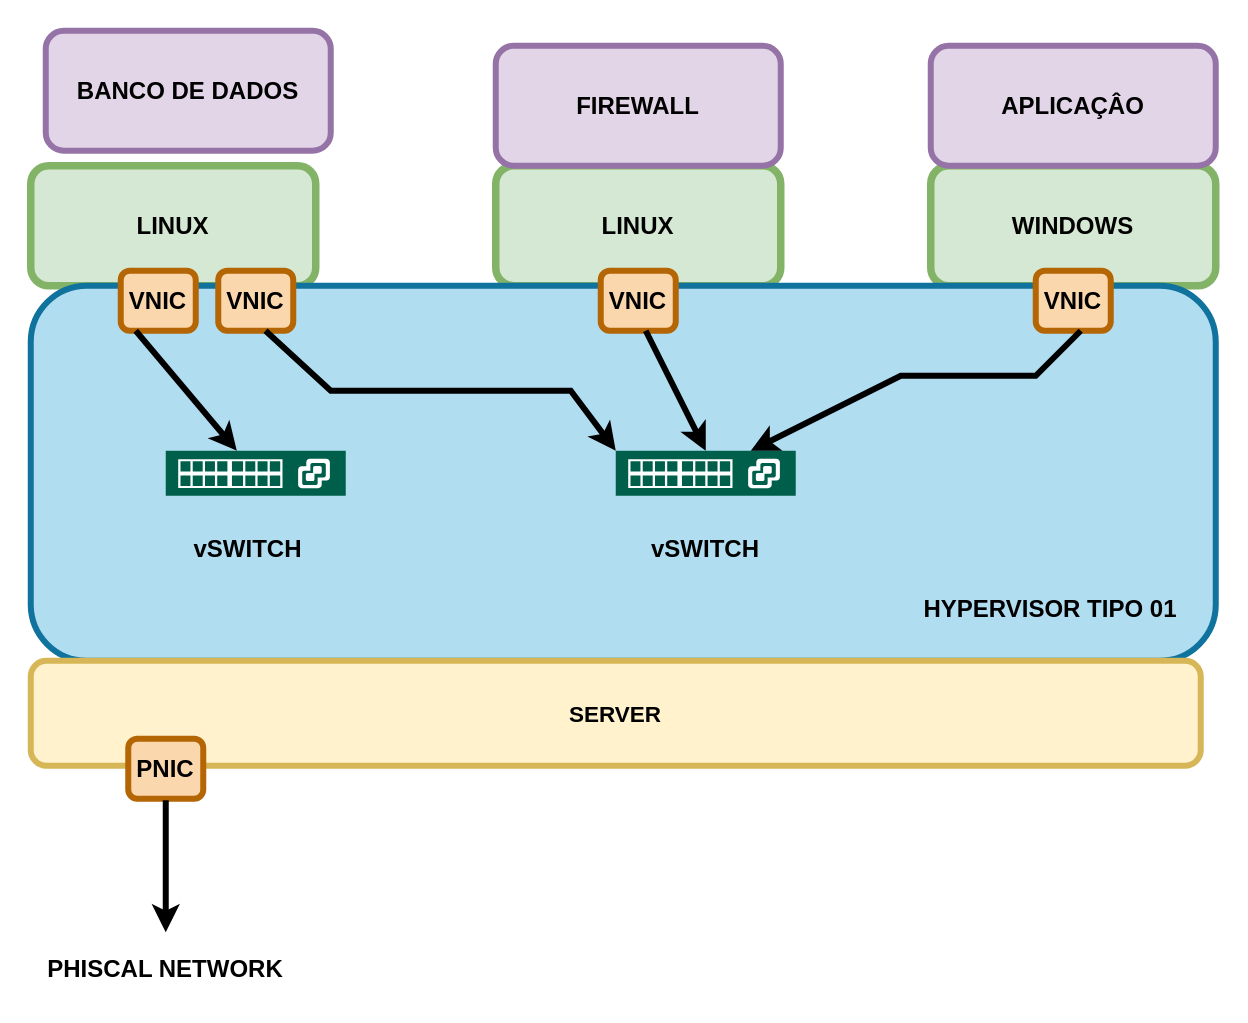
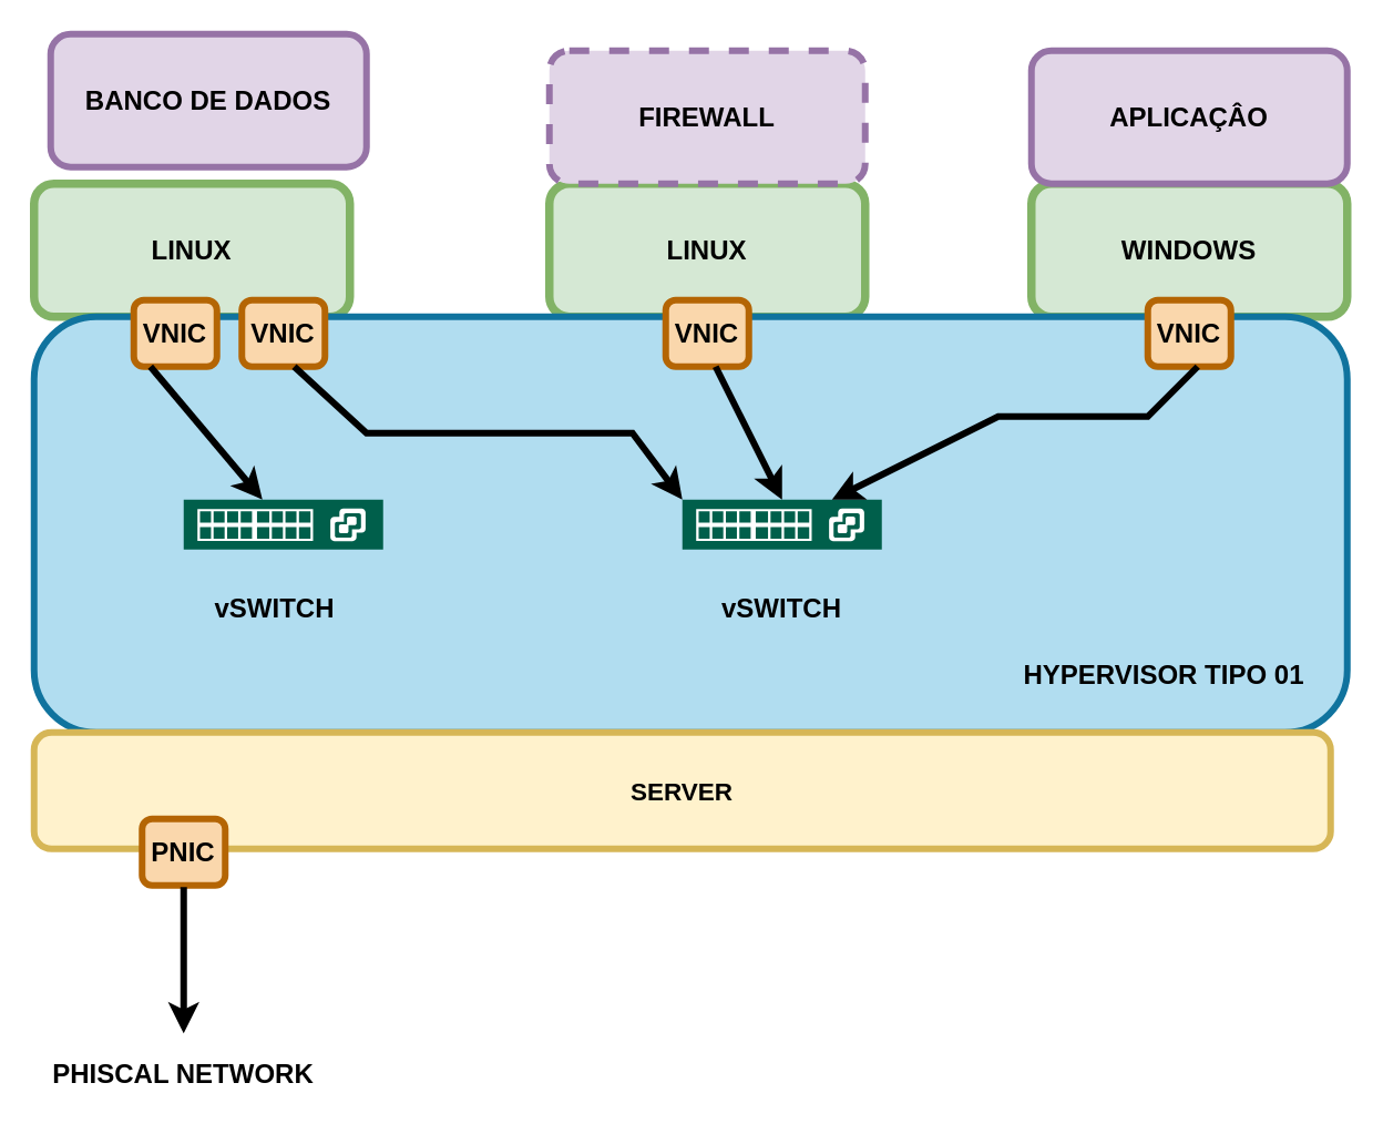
  <mxCell id="0" />
  <mxCell id="1" parent="0" />
  <mxCell id="2" value="BANCO DE DADOS" style="rounded=1;whiteSpace=wrap;html=1;strokeWidth=4;fillColor=#e1d5e7;strokeColor=#9673a6;fontStyle=1;fontSize=16;" vertex="1" parent="1"><mxGeometry x="30" y="20" width="190" height="80" as="geometry" /></mxCell>
  <mxCell id="3" value="LINUX" style="rounded=1;whiteSpace=wrap;html=1;fillColor=#d5e8d4;strokeColor=#82b366;strokeWidth=5;fontSize=16;fontStyle=1" vertex="1" parent="1"><mxGeometry x="20" y="110" width="190" height="80" as="geometry" /></mxCell>
  <mxCell id="4" value="LINUX" style="rounded=1;whiteSpace=wrap;html=1;fillColor=#d5e8d4;strokeColor=#82b366;strokeWidth=5;fontSize=16;fontStyle=1" vertex="1" parent="1"><mxGeometry x="330" y="110" width="190" height="80" as="geometry" /></mxCell>
- <mxCell id="5" value="FIREWALL" style="rounded=1;whiteSpace=wrap;html=1;strokeWidth=4;fillColor=#e1d5e7;strokeColor=#9673a6;fontStyle=1;fontSize=16;" vertex="1" parent="1"><mxGeometry x="330" y="30" width="190" height="80" as="geometry" /></mxCell>
+ <mxCell id="5" value="FIREWALL" style="rounded=1;whiteSpace=wrap;html=1;strokeWidth=4;fillColor=#e1d5e7;strokeColor=#9673a6;fontStyle=1;fontSize=16;dashed=1;" vertex="1" parent="1"><mxGeometry x="330" y="30" width="190" height="80" as="geometry" /></mxCell>
  <mxCell id="6" value="WINDOWS" style="rounded=1;whiteSpace=wrap;html=1;fillColor=#d5e8d4;strokeColor=#82b366;strokeWidth=5;fontSize=16;fontStyle=1" vertex="1" parent="1"><mxGeometry x="620" y="110" width="190" height="80" as="geometry" /></mxCell>
  <mxCell id="7" value="APLICAÇÂO" style="rounded=1;whiteSpace=wrap;html=1;strokeWidth=4;fillColor=#e1d5e7;strokeColor=#9673a6;fontStyle=1;fontSize=16;" vertex="1" parent="1"><mxGeometry x="620" y="30" width="190" height="80" as="geometry" /></mxCell>
  <mxCell id="8" value="" style="rounded=1;whiteSpace=wrap;html=1;strokeWidth=4;fillColor=#b1ddf0;strokeColor=#10739e;" vertex="1" parent="1"><mxGeometry x="20" y="190" width="790" height="250" as="geometry" /></mxCell>
  <mxCell id="9" value="" style="sketch=0;pointerEvents=1;shadow=0;dashed=0;html=1;strokeColor=none;fillColor=#005F4B;labelPosition=center;verticalLabelPosition=bottom;verticalAlign=top;align=center;outlineConnect=0;shape=mxgraph.veeam2.vmware_vswitch;" vertex="1" parent="1"><mxGeometry x="110" y="300" width="120" height="30" as="geometry" /></mxCell>
  <mxCell id="10" value="" style="sketch=0;pointerEvents=1;shadow=0;dashed=0;html=1;strokeColor=none;fillColor=#005F4B;labelPosition=center;verticalLabelPosition=bottom;verticalAlign=top;align=center;outlineConnect=0;shape=mxgraph.veeam2.vmware_vswitch;" vertex="1" parent="1"><mxGeometry x="410" y="300" width="120" height="30" as="geometry" /></mxCell>
  <mxCell id="11" value="VNIC" style="rounded=1;whiteSpace=wrap;html=1;fillColor=#fad7ac;strokeColor=#b46504;strokeWidth=4;fontStyle=1;fontSize=16;" vertex="1" parent="1"><mxGeometry x="80" y="180" width="50" height="40" as="geometry" /></mxCell>
  <mxCell id="12" value="VNIC" style="rounded=1;whiteSpace=wrap;html=1;fillColor=#fad7ac;strokeColor=#b46504;strokeWidth=4;fontStyle=1;fontSize=16;" vertex="1" parent="1"><mxGeometry x="145" y="180" width="50" height="40" as="geometry" /></mxCell>
  <mxCell id="13" value="VNIC" style="rounded=1;whiteSpace=wrap;html=1;fillColor=#fad7ac;strokeColor=#b46504;strokeWidth=4;fontStyle=1;fontSize=16;" vertex="1" parent="1"><mxGeometry x="400" y="180" width="50" height="40" as="geometry" /></mxCell>
  <mxCell id="14" value="VNIC" style="rounded=1;whiteSpace=wrap;html=1;fillColor=#fad7ac;strokeColor=#b46504;strokeWidth=4;fontStyle=1;fontSize=16;" vertex="1" parent="1"><mxGeometry x="690" y="180" width="50" height="40" as="geometry" /></mxCell>
  <mxCell id="15" value="" style="endArrow=classic;html=1;rounded=0;fontStyle=0;strokeWidth=4;" edge="1" parent="1" target="9"><mxGeometry width="50" height="50" relative="1" as="geometry"><mxPoint x="90" y="220" as="sourcePoint" /><mxPoint x="180" y="260" as="targetPoint" /></mxGeometry></mxCell>
  <mxCell id="16" value="" style="endArrow=classic;html=1;rounded=0;fontStyle=0;strokeWidth=4;" edge="1" parent="1"><mxGeometry width="50" height="50" relative="1" as="geometry"><mxPoint x="176.5" y="220" as="sourcePoint" /><mxPoint x="410" y="300" as="targetPoint" /><Array as="points"><mxPoint x="220" y="260" /><mxPoint x="380" y="260" /></Array></mxGeometry></mxCell>
  <mxCell id="17" value="" style="endArrow=classic;html=1;rounded=0;strokeWidth=4;" edge="1" parent="1"><mxGeometry width="50" height="50" relative="1" as="geometry"><mxPoint x="430" y="220" as="sourcePoint" /><mxPoint x="470" y="300" as="targetPoint" /></mxGeometry></mxCell>
  <mxCell id="18" value="" style="endArrow=classic;html=1;rounded=0;strokeWidth=4;" edge="1" parent="1" target="10"><mxGeometry width="50" height="50" relative="1" as="geometry"><mxPoint x="720" y="220" as="sourcePoint" /><mxPoint x="530" y="290" as="targetPoint" /><Array as="points"><mxPoint x="690" y="250" /><mxPoint x="600" y="250" /></Array></mxGeometry></mxCell>
  <mxCell id="19" value="vSWITCH" style="text;html=1;strokeColor=none;fillColor=none;align=center;verticalAlign=middle;whiteSpace=wrap;rounded=0;fontStyle=1;fontSize=16;" vertex="1" parent="1"><mxGeometry x="135" y="350" width="60" height="30" as="geometry" /></mxCell>
  <mxCell id="20" value="vSWITCH" style="text;html=1;strokeColor=none;fillColor=none;align=center;verticalAlign=middle;whiteSpace=wrap;rounded=0;fontStyle=1;fontSize=16;" vertex="1" parent="1"><mxGeometry x="440" y="350" width="60" height="30" as="geometry" /></mxCell>
  <mxCell id="21" value="HYPERVISOR TIPO 01" style="text;html=1;strokeColor=none;fillColor=none;align=center;verticalAlign=middle;whiteSpace=wrap;rounded=0;fontStyle=1;fontSize=16;" vertex="1" parent="1"><mxGeometry x="610" y="390" width="180" height="30" as="geometry" /></mxCell>
  <mxCell id="22" value="SERVER" style="rounded=1;whiteSpace=wrap;html=1;fillColor=#fff2cc;strokeColor=#d6b656;strokeWidth=4;fontStyle=1;fontSize=15;" vertex="1" parent="1"><mxGeometry x="20" y="440" width="780" height="70" as="geometry" /></mxCell>
  <mxCell id="23" value="PNIC" style="rounded=1;whiteSpace=wrap;html=1;fillColor=#fad7ac;strokeColor=#b46504;strokeWidth=4;fontStyle=1;fontSize=16;" vertex="1" parent="1"><mxGeometry x="85" y="492" width="50" height="40" as="geometry" /></mxCell>
  <mxCell id="24" value="" style="endArrow=classic;html=1;rounded=0;fontSize=14;strokeWidth=4;" edge="1" parent="1"><mxGeometry width="50" height="50" relative="1" as="geometry"><mxPoint x="110" y="533" as="sourcePoint" /><mxPoint x="110" y="621" as="targetPoint" /></mxGeometry></mxCell>
  <mxCell id="25" value="PHISCAL NETWORK" style="text;html=1;strokeColor=none;fillColor=none;align=center;verticalAlign=middle;whiteSpace=wrap;rounded=0;fontStyle=1;fontSize=16;" vertex="1" parent="1"><mxGeometry x="28.25" y="630" width="163.5" height="30" as="geometry" /></mxCell>
